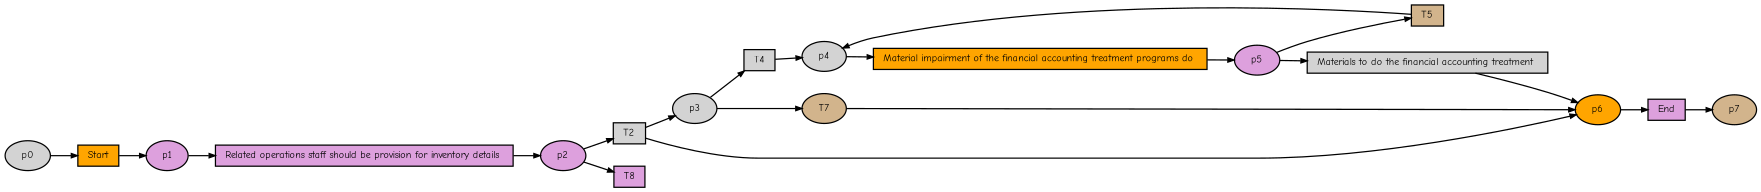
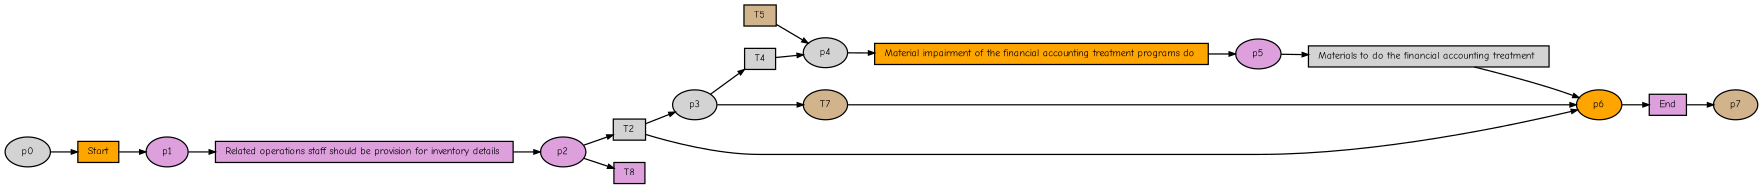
  digraph {
    fontname="Comic Neue"
    fontsize=8
    rankdir=LR
    ranksep=.3
    remincross=true
    node [fillcolor=plum fontname="Comic Neue" fontsize=8 shape=box style=filled]
    edge [arrowsize=0.5 fontname="Comic Neue"]
    n1 [fillcolor=orange height=.2 label=Start width=.2]
    n2 [height=.2 label=p1 shape=oval width=.2]
    n3 [height=.2 label="Related operations staff should be provision for inventory details " width=.2]
    n4 [height=.2 label=p2 shape=oval width=.2]
    n5 [fillcolor=lightgrey height=.2 label=T2 width=.2]
    n6 [height=.2 label=T8 width=.2]
    n7 [fillcolor=lightgrey height=.2 label=p3 shape=oval width=.2]
    n8 [fillcolor=orange height=.2 label=p6 shape=oval width=.2]
    n9 [fillcolor=lightgrey height=.2 label=T4 width=.2]
    n10 [fillcolor=tan height=.2 label=T7 shape=ellipse width=.2]
    n11 [fillcolor=orange height=.2 label="Material impairment of the financial accounting treatment programs do " width=.2]
    n12 [height=.2 label=p5 shape=oval width=.2]
    n13 [fillcolor=tan height=.2 label=T5 width=.2]
    n14 [fillcolor=lightgrey height=.2 label="Materials to do the financial accounting treatment " width=.2]
    n15 [fillcolor=lightgrey height=.2 label=p4 shape=oval width=.2]
    n16 [height=.2 label=End width=.2]
    n17 [fillcolor=tan height=.2 label=p7 shape=oval width=.2]
    n18 [fillcolor=lightgrey height=.2 label=p0 shape=oval width=.2]
    n1 -> n2
    n2 -> n3
    n3 -> n4
    n4 -> n5
    n4 -> n6
    n5 -> n7
    n5 -> n8
    n7 -> n9
    n7 -> n10
    n8 -> n16
    n9 -> n15
    n10 -> n8
    n11 -> n12
-   n12 -> n13
    n12 -> n14
    n13 -> n15
    n14 -> n8
    n15 -> n11
    n16 -> n17
    n18 -> n1
  }
